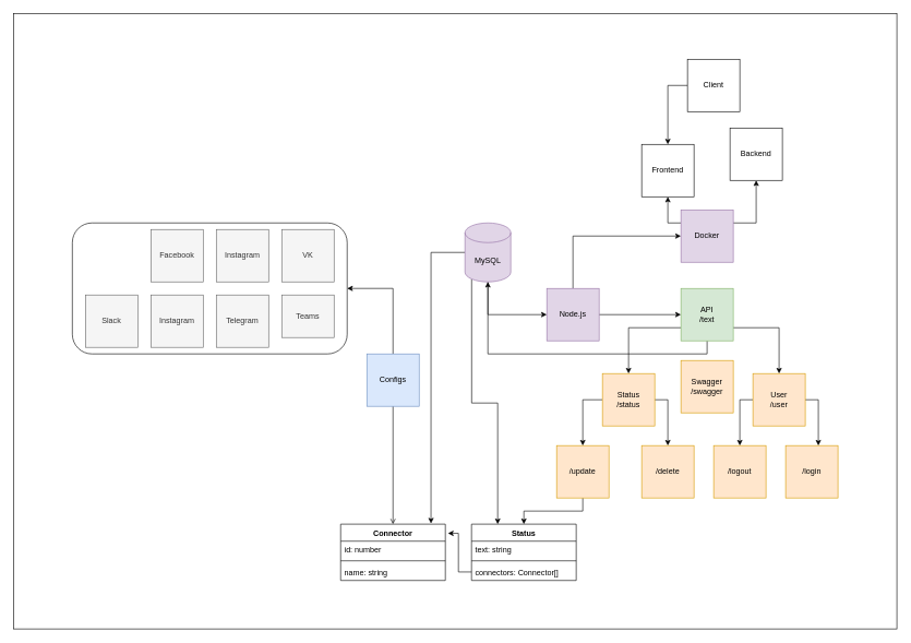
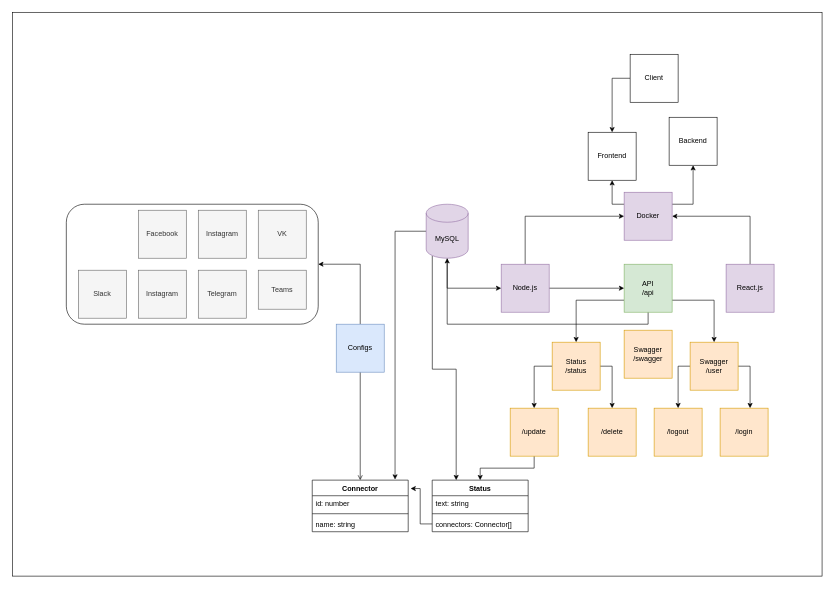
  <mxCell id="0" />
  <mxCell id="1" parent="0" />
  <mxCell id="2" value="" style="rounded=0;whiteSpace=wrap;html=1;" vertex="1" parent="1"><mxGeometry x="20" y="20" width="1350" height="940" as="geometry" /></mxCell>
  <mxCell id="3" value="" style="rounded=1;whiteSpace=wrap;html=1;" vertex="1" parent="1"><mxGeometry x="110" y="340" width="420" height="200" as="geometry" /></mxCell>
  <mxCell id="4" style="edgeStyle=orthogonalEdgeStyle;rounded=0;orthogonalLoop=1;jettySize=auto;html=1;exitX=1;exitY=0.5;exitDx=0;exitDy=0;entryX=0;entryY=0.5;entryDx=0;entryDy=0;" edge="1" parent="1" source="6" target="14"><mxGeometry relative="1" as="geometry" /></mxCell>
  <mxCell id="5" style="edgeStyle=orthogonalEdgeStyle;rounded=0;orthogonalLoop=1;jettySize=auto;html=1;exitX=0.5;exitY=0;exitDx=0;exitDy=0;entryX=0;entryY=0.5;entryDx=0;entryDy=0;" edge="1" parent="1" source="6" target="30"><mxGeometry relative="1" as="geometry" /></mxCell>
  <mxCell id="6" value="Node.js" style="whiteSpace=wrap;html=1;aspect=fixed;fillColor=#e1d5e7;strokeColor=#9673a6;" vertex="1" parent="1"><mxGeometry x="835" y="440" width="80" height="80" as="geometry" /></mxCell>
  <mxCell id="7" style="edgeStyle=orthogonalEdgeStyle;rounded=0;orthogonalLoop=1;jettySize=auto;html=1;exitX=0.5;exitY=1;exitDx=0;exitDy=0;exitPerimeter=0;entryX=0;entryY=0.5;entryDx=0;entryDy=0;" edge="1" parent="1" source="10" target="6"><mxGeometry relative="1" as="geometry" /></mxCell>
  <mxCell id="8" style="edgeStyle=orthogonalEdgeStyle;rounded=0;orthogonalLoop=1;jettySize=auto;html=1;exitX=0.145;exitY=1;exitDx=0;exitDy=-4.35;exitPerimeter=0;entryX=0.25;entryY=0;entryDx=0;entryDy=0;" edge="1" parent="1" source="10" target="35"><mxGeometry relative="1" as="geometry" /></mxCell>
  <mxCell id="9" style="edgeStyle=orthogonalEdgeStyle;rounded=0;orthogonalLoop=1;jettySize=auto;html=1;exitX=0;exitY=0.5;exitDx=0;exitDy=0;exitPerimeter=0;entryX=0.863;entryY=-0.012;entryDx=0;entryDy=0;entryPerimeter=0;" edge="1" parent="1" source="10" target="39"><mxGeometry relative="1" as="geometry" /></mxCell>
  <mxCell id="10" value="MySQL" style="shape=cylinder3;whiteSpace=wrap;html=1;boundedLbl=1;backgroundOutline=1;size=15;fillColor=#e1d5e7;strokeColor=#9673a6;" vertex="1" parent="1"><mxGeometry x="710" y="340" width="70" height="90" as="geometry" /></mxCell>
  <mxCell id="11" style="edgeStyle=orthogonalEdgeStyle;rounded=0;orthogonalLoop=1;jettySize=auto;html=1;exitX=1;exitY=0.75;exitDx=0;exitDy=0;" edge="1" parent="1" source="14" target="22"><mxGeometry relative="1" as="geometry" /></mxCell>
  <mxCell id="12" style="edgeStyle=orthogonalEdgeStyle;rounded=0;orthogonalLoop=1;jettySize=auto;html=1;exitX=0;exitY=0.75;exitDx=0;exitDy=0;entryX=0.5;entryY=0;entryDx=0;entryDy=0;" edge="1" parent="1" source="14" target="19"><mxGeometry relative="1" as="geometry" /></mxCell>
  <mxCell id="13" style="edgeStyle=orthogonalEdgeStyle;rounded=0;orthogonalLoop=1;jettySize=auto;html=1;exitX=0.5;exitY=1;exitDx=0;exitDy=0;" edge="1" parent="1" source="14" target="10"><mxGeometry relative="1" as="geometry" /></mxCell>
- <mxCell id="14" value="API&lt;br&gt;/text" style="whiteSpace=wrap;html=1;aspect=fixed;fillColor=#d5e8d4;strokeColor=#82b366;" vertex="1" parent="1"><mxGeometry x="1040" y="440" width="80" height="80" as="geometry" /></mxCell>
+ <mxCell id="14" value="API&lt;br&gt;/api" style="whiteSpace=wrap;html=1;aspect=fixed;fillColor=#d5e8d4;strokeColor=#82b366;" vertex="1" parent="1"><mxGeometry x="1040" y="440" width="80" height="80" as="geometry" /></mxCell>
+ <mxCell id="15" style="edgeStyle=orthogonalEdgeStyle;rounded=0;orthogonalLoop=1;jettySize=auto;html=1;exitX=0.5;exitY=0;exitDx=0;exitDy=0;entryX=1;entryY=0.5;entryDx=0;entryDy=0;" edge="1" parent="1" source="16" target="30"><mxGeometry relative="1" as="geometry" /></mxCell>
+ <mxCell id="16" value="React.js" style="whiteSpace=wrap;html=1;aspect=fixed;fillColor=#e1d5e7;strokeColor=#9673a6;" vertex="1" parent="1"><mxGeometry x="1210" y="440" width="80" height="80" as="geometry" /></mxCell>
  <mxCell id="17" style="edgeStyle=orthogonalEdgeStyle;rounded=0;orthogonalLoop=1;jettySize=auto;html=1;exitX=0;exitY=0.5;exitDx=0;exitDy=0;entryX=0.5;entryY=0;entryDx=0;entryDy=0;" edge="1" parent="1" source="19" target="26"><mxGeometry relative="1" as="geometry" /></mxCell>
  <mxCell id="18" style="edgeStyle=orthogonalEdgeStyle;rounded=0;orthogonalLoop=1;jettySize=auto;html=1;exitX=1;exitY=0.5;exitDx=0;exitDy=0;entryX=0.5;entryY=0;entryDx=0;entryDy=0;" edge="1" parent="1" source="19" target="27"><mxGeometry relative="1" as="geometry" /></mxCell>
  <mxCell id="19" value="Status&lt;br&gt;/status" style="whiteSpace=wrap;html=1;aspect=fixed;fillColor=#ffe6cc;strokeColor=#d79b00;" vertex="1" parent="1"><mxGeometry x="920" y="570" width="80" height="80" as="geometry" /></mxCell>
  <mxCell id="20" style="edgeStyle=orthogonalEdgeStyle;rounded=0;orthogonalLoop=1;jettySize=auto;html=1;exitX=0;exitY=0.5;exitDx=0;exitDy=0;" edge="1" parent="1" source="22" target="24"><mxGeometry relative="1" as="geometry" /></mxCell>
  <mxCell id="21" style="edgeStyle=orthogonalEdgeStyle;rounded=0;orthogonalLoop=1;jettySize=auto;html=1;exitX=1;exitY=0.5;exitDx=0;exitDy=0;entryX=0.625;entryY=0;entryDx=0;entryDy=0;entryPerimeter=0;" edge="1" parent="1" source="22" target="23"><mxGeometry relative="1" as="geometry" /></mxCell>
- <mxCell id="22" value="User&lt;br&gt;/user" style="whiteSpace=wrap;html=1;aspect=fixed;fillColor=#ffe6cc;strokeColor=#d79b00;" vertex="1" parent="1"><mxGeometry x="1150" y="570" width="80" height="80" as="geometry" /></mxCell>
+ <mxCell id="22" value="Swagger&lt;br&gt;/user" style="whiteSpace=wrap;html=1;aspect=fixed;fillColor=#ffe6cc;strokeColor=#d79b00;" vertex="1" parent="1"><mxGeometry x="1150" y="570" width="80" height="80" as="geometry" /></mxCell>
  <mxCell id="23" value="/login" style="whiteSpace=wrap;html=1;aspect=fixed;fillColor=#ffe6cc;strokeColor=#d79b00;" vertex="1" parent="1"><mxGeometry x="1200" y="680" width="80" height="80" as="geometry" /></mxCell>
  <mxCell id="24" value="/logout" style="whiteSpace=wrap;html=1;aspect=fixed;fillColor=#ffe6cc;strokeColor=#d79b00;" vertex="1" parent="1"><mxGeometry x="1090" y="680" width="80" height="80" as="geometry" /></mxCell>
  <mxCell id="25" style="edgeStyle=orthogonalEdgeStyle;rounded=0;orthogonalLoop=1;jettySize=auto;html=1;exitX=0.5;exitY=1;exitDx=0;exitDy=0;entryX=0.5;entryY=0;entryDx=0;entryDy=0;" edge="1" parent="1" source="26" target="35"><mxGeometry relative="1" as="geometry" /></mxCell>
  <mxCell id="26" value="/update" style="whiteSpace=wrap;html=1;aspect=fixed;fillColor=#ffe6cc;strokeColor=#d79b00;" vertex="1" parent="1"><mxGeometry x="850" y="680" width="80" height="80" as="geometry" /></mxCell>
  <mxCell id="27" value="/delete" style="whiteSpace=wrap;html=1;aspect=fixed;fillColor=#ffe6cc;strokeColor=#d79b00;" vertex="1" parent="1"><mxGeometry x="980" y="680" width="80" height="80" as="geometry" /></mxCell>
  <mxCell id="28" style="edgeStyle=orthogonalEdgeStyle;rounded=0;orthogonalLoop=1;jettySize=auto;html=1;exitX=0;exitY=0.25;exitDx=0;exitDy=0;entryX=0.5;entryY=1;entryDx=0;entryDy=0;" edge="1" parent="1" source="30" target="31"><mxGeometry relative="1" as="geometry" /></mxCell>
  <mxCell id="29" style="edgeStyle=orthogonalEdgeStyle;rounded=0;orthogonalLoop=1;jettySize=auto;html=1;exitX=1;exitY=0.25;exitDx=0;exitDy=0;" edge="1" parent="1" source="30" target="32"><mxGeometry relative="1" as="geometry" /></mxCell>
  <mxCell id="30" value="Docker" style="whiteSpace=wrap;html=1;aspect=fixed;fillColor=#e1d5e7;strokeColor=#9673a6;" vertex="1" parent="1"><mxGeometry x="1040" y="320" width="80" height="80" as="geometry" /></mxCell>
  <mxCell id="31" value="Frontend" style="whiteSpace=wrap;html=1;aspect=fixed;" vertex="1" parent="1"><mxGeometry x="980" y="220" width="80" height="80" as="geometry" /></mxCell>
  <mxCell id="32" value="Backend" style="whiteSpace=wrap;html=1;aspect=fixed;" vertex="1" parent="1"><mxGeometry x="1115" y="195" width="80" height="80" as="geometry" /></mxCell>
  <mxCell id="33" style="edgeStyle=orthogonalEdgeStyle;rounded=0;orthogonalLoop=1;jettySize=auto;html=1;exitX=0;exitY=0.5;exitDx=0;exitDy=0;" edge="1" parent="1" source="34" target="31"><mxGeometry relative="1" as="geometry" /></mxCell>
  <mxCell id="34" value="Client" style="whiteSpace=wrap;html=1;aspect=fixed;" vertex="1" parent="1"><mxGeometry x="1050" y="90" width="80" height="80" as="geometry" /></mxCell>
  <mxCell id="35" value="Status" style="swimlane;fontStyle=1;align=center;verticalAlign=top;childLayout=stackLayout;horizontal=1;startSize=26;horizontalStack=0;resizeParent=1;resizeParentMax=0;resizeLast=0;collapsible=1;marginBottom=0;" vertex="1" parent="1"><mxGeometry x="720" y="800" width="160" height="86" as="geometry" /></mxCell>
  <mxCell id="36" value="text: string" style="text;strokeColor=none;fillColor=none;align=left;verticalAlign=top;spacingLeft=4;spacingRight=4;overflow=hidden;rotatable=0;points=[[0,0.5],[1,0.5]];portConstraint=eastwest;" vertex="1" parent="35"><mxGeometry y="26" width="160" height="26" as="geometry" /></mxCell>
  <mxCell id="37" value="" style="line;strokeWidth=1;fillColor=none;align=left;verticalAlign=middle;spacingTop=-1;spacingLeft=3;spacingRight=3;rotatable=0;labelPosition=right;points=[];portConstraint=eastwest;" vertex="1" parent="35"><mxGeometry y="52" width="160" height="8" as="geometry" /></mxCell>
  <mxCell id="38" value="connectors: Connector[]" style="text;strokeColor=none;fillColor=none;align=left;verticalAlign=top;spacingLeft=4;spacingRight=4;overflow=hidden;rotatable=0;points=[[0,0.5],[1,0.5]];portConstraint=eastwest;" vertex="1" parent="35"><mxGeometry y="60" width="160" height="26" as="geometry" /></mxCell>
  <mxCell id="39" value="Connector" style="swimlane;fontStyle=1;align=center;verticalAlign=top;childLayout=stackLayout;horizontal=1;startSize=26;horizontalStack=0;resizeParent=1;resizeParentMax=0;resizeLast=0;collapsible=1;marginBottom=0;" vertex="1" parent="1"><mxGeometry x="520" y="800" width="160" height="86" as="geometry" /></mxCell>
  <mxCell id="40" value="id: number" style="text;strokeColor=none;fillColor=none;align=left;verticalAlign=top;spacingLeft=4;spacingRight=4;overflow=hidden;rotatable=0;points=[[0,0.5],[1,0.5]];portConstraint=eastwest;" vertex="1" parent="39"><mxGeometry y="26" width="160" height="26" as="geometry" /></mxCell>
  <mxCell id="41" value="" style="line;strokeWidth=1;fillColor=none;align=left;verticalAlign=middle;spacingTop=-1;spacingLeft=3;spacingRight=3;rotatable=0;labelPosition=right;points=[];portConstraint=eastwest;" vertex="1" parent="39"><mxGeometry y="52" width="160" height="8" as="geometry" /></mxCell>
  <mxCell id="42" value="name: string" style="text;strokeColor=none;fillColor=none;align=left;verticalAlign=top;spacingLeft=4;spacingRight=4;overflow=hidden;rotatable=0;points=[[0,0.5],[1,0.5]];portConstraint=eastwest;" vertex="1" parent="39"><mxGeometry y="60" width="160" height="26" as="geometry" /></mxCell>
  <mxCell id="43" style="edgeStyle=orthogonalEdgeStyle;rounded=0;orthogonalLoop=1;jettySize=auto;html=1;exitX=0;exitY=0.5;exitDx=0;exitDy=0;entryX=1.025;entryY=0.163;entryDx=0;entryDy=0;entryPerimeter=0;" edge="1" parent="1" source="38" target="39"><mxGeometry relative="1" as="geometry" /></mxCell>
  <mxCell id="44" style="edgeStyle=orthogonalEdgeStyle;rounded=0;orthogonalLoop=1;jettySize=auto;html=1;exitX=0.5;exitY=1;exitDx=0;exitDy=0;endArrow=open;" edge="1" parent="1" source="46" target="39"><mxGeometry relative="1" as="geometry" /></mxCell>
  <mxCell id="45" style="edgeStyle=orthogonalEdgeStyle;rounded=0;orthogonalLoop=1;jettySize=auto;html=1;exitX=0.5;exitY=0;exitDx=0;exitDy=0;entryX=1;entryY=0.5;entryDx=0;entryDy=0;" edge="1" parent="1" source="46" target="3"><mxGeometry relative="1" as="geometry" /></mxCell>
  <mxCell id="46" value="Configs" style="whiteSpace=wrap;html=1;aspect=fixed;fillColor=#dae8fc;strokeColor=#6c8ebf;" vertex="1" parent="1"><mxGeometry x="560" y="540" width="80" height="80" as="geometry" /></mxCell>
  <mxCell id="47" value="Teams" style="whiteSpace=wrap;html=1;aspect=fixed;fillColor=#f5f5f5;strokeColor=#666666;fontColor=#333333;" vertex="1" parent="1"><mxGeometry x="430" y="450" width="80" height="65" as="geometry" /></mxCell>
  <mxCell id="48" value="VK" style="whiteSpace=wrap;html=1;aspect=fixed;fillColor=#f5f5f5;strokeColor=#666666;fontColor=#333333;" vertex="1" parent="1"><mxGeometry x="430" y="350" width="80" height="80" as="geometry" /></mxCell>
  <mxCell id="49" value="Instagram" style="whiteSpace=wrap;html=1;aspect=fixed;fillColor=#f5f5f5;strokeColor=#666666;fontColor=#333333;" vertex="1" parent="1"><mxGeometry x="330" y="350" width="80" height="80" as="geometry" /></mxCell>
  <mxCell id="50" value="Telegram" style="whiteSpace=wrap;html=1;aspect=fixed;fillColor=#f5f5f5;strokeColor=#666666;fontColor=#333333;" vertex="1" parent="1"><mxGeometry x="330" y="450" width="80" height="80" as="geometry" /></mxCell>
  <mxCell id="51" value="Instagram" style="whiteSpace=wrap;html=1;aspect=fixed;fillColor=#f5f5f5;strokeColor=#666666;fontColor=#333333;" vertex="1" parent="1"><mxGeometry x="230" y="450" width="80" height="80" as="geometry" /></mxCell>
  <mxCell id="52" value="Facebook" style="whiteSpace=wrap;html=1;aspect=fixed;fillColor=#f5f5f5;strokeColor=#666666;fontColor=#333333;" vertex="1" parent="1"><mxGeometry x="230" y="350" width="80" height="80" as="geometry" /></mxCell>
  <mxCell id="53" value="Slack" style="whiteSpace=wrap;html=1;aspect=fixed;fillColor=#f5f5f5;strokeColor=#666666;fontColor=#333333;" vertex="1" parent="1"><mxGeometry x="130" y="450" width="80" height="80" as="geometry" /></mxCell>
  <mxCell id="54" value="Swagger&lt;br&gt;/swagger" style="whiteSpace=wrap;html=1;aspect=fixed;fillColor=#ffe6cc;strokeColor=#d79b00;" vertex="1" parent="1"><mxGeometry x="1040" y="550" width="80" height="80" as="geometry" /></mxCell>
